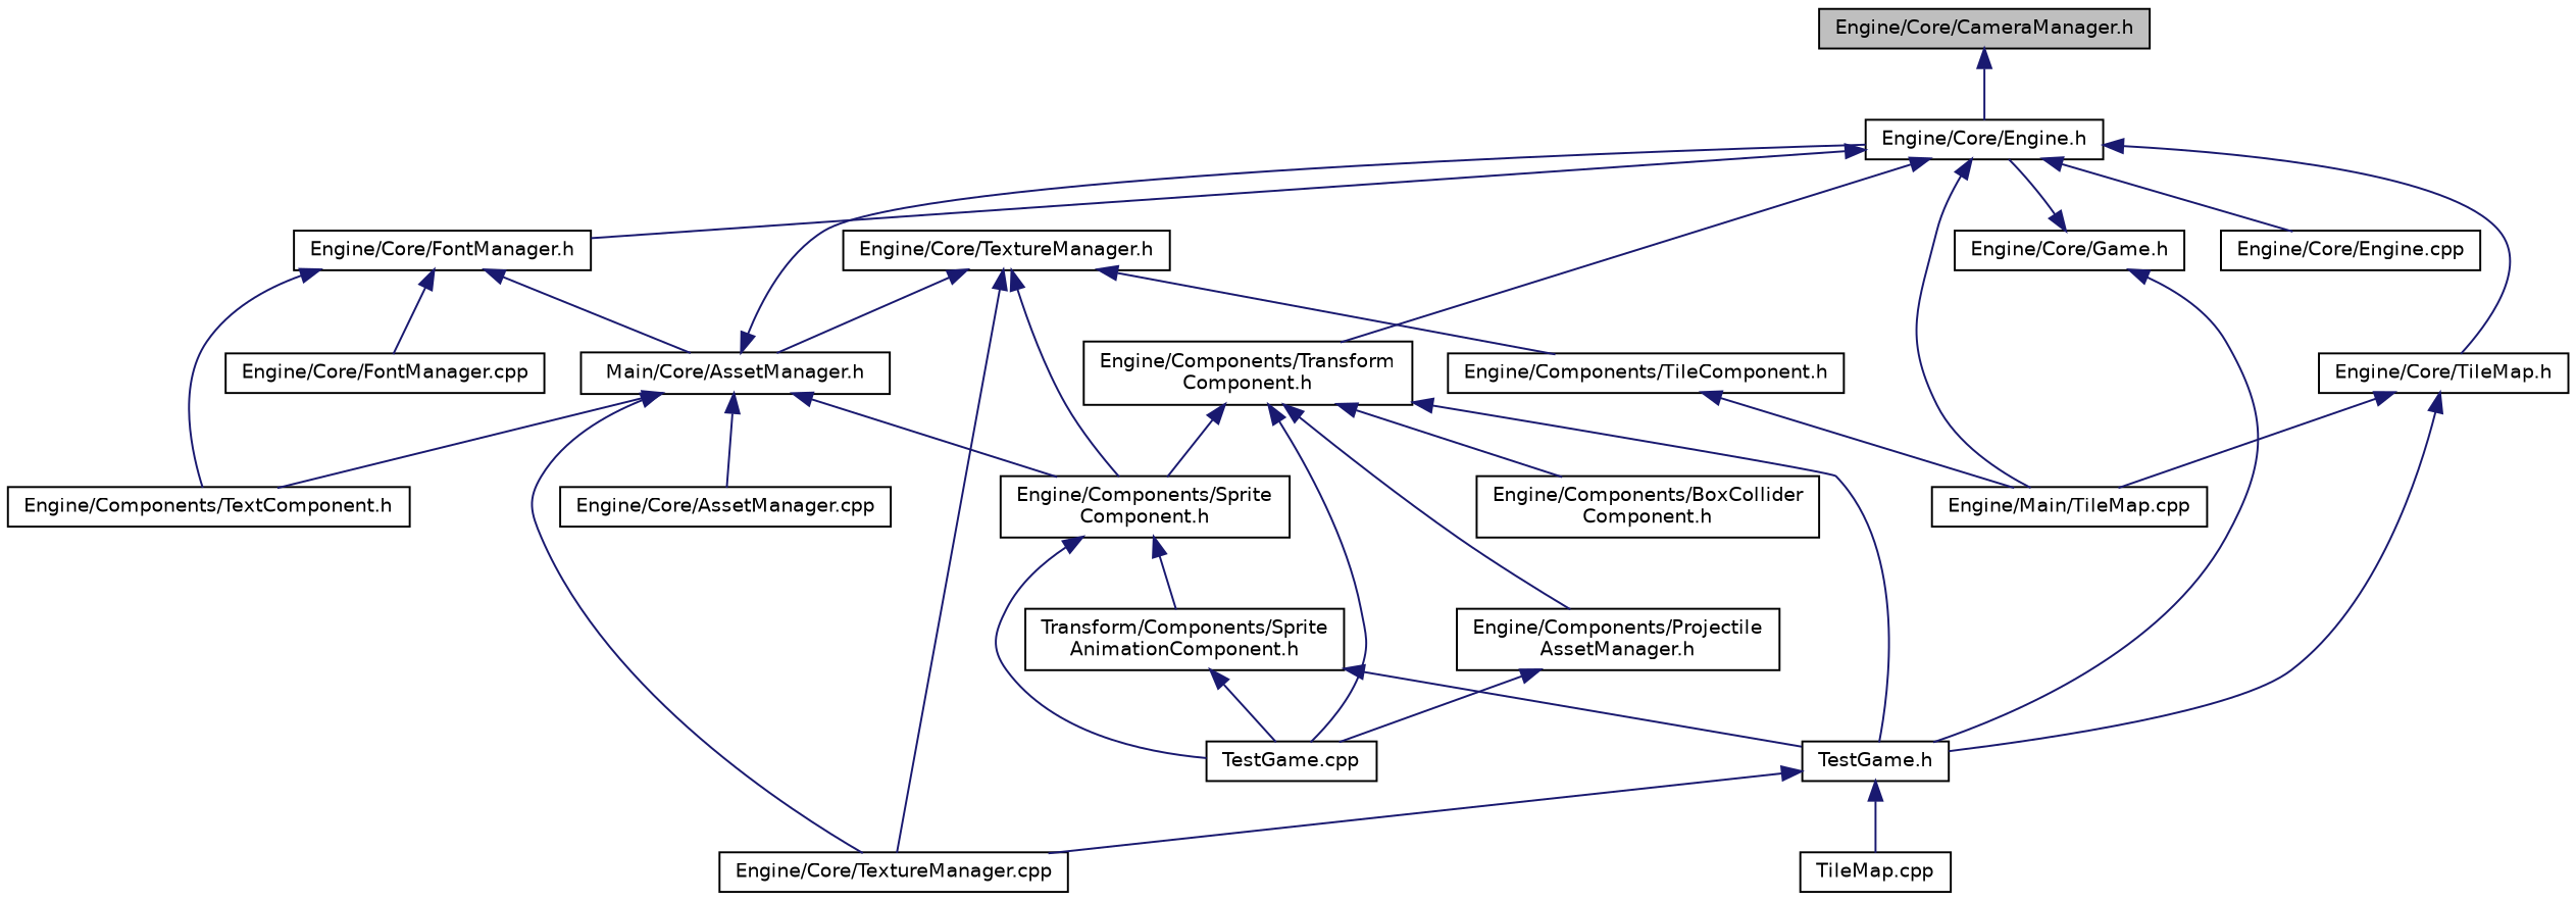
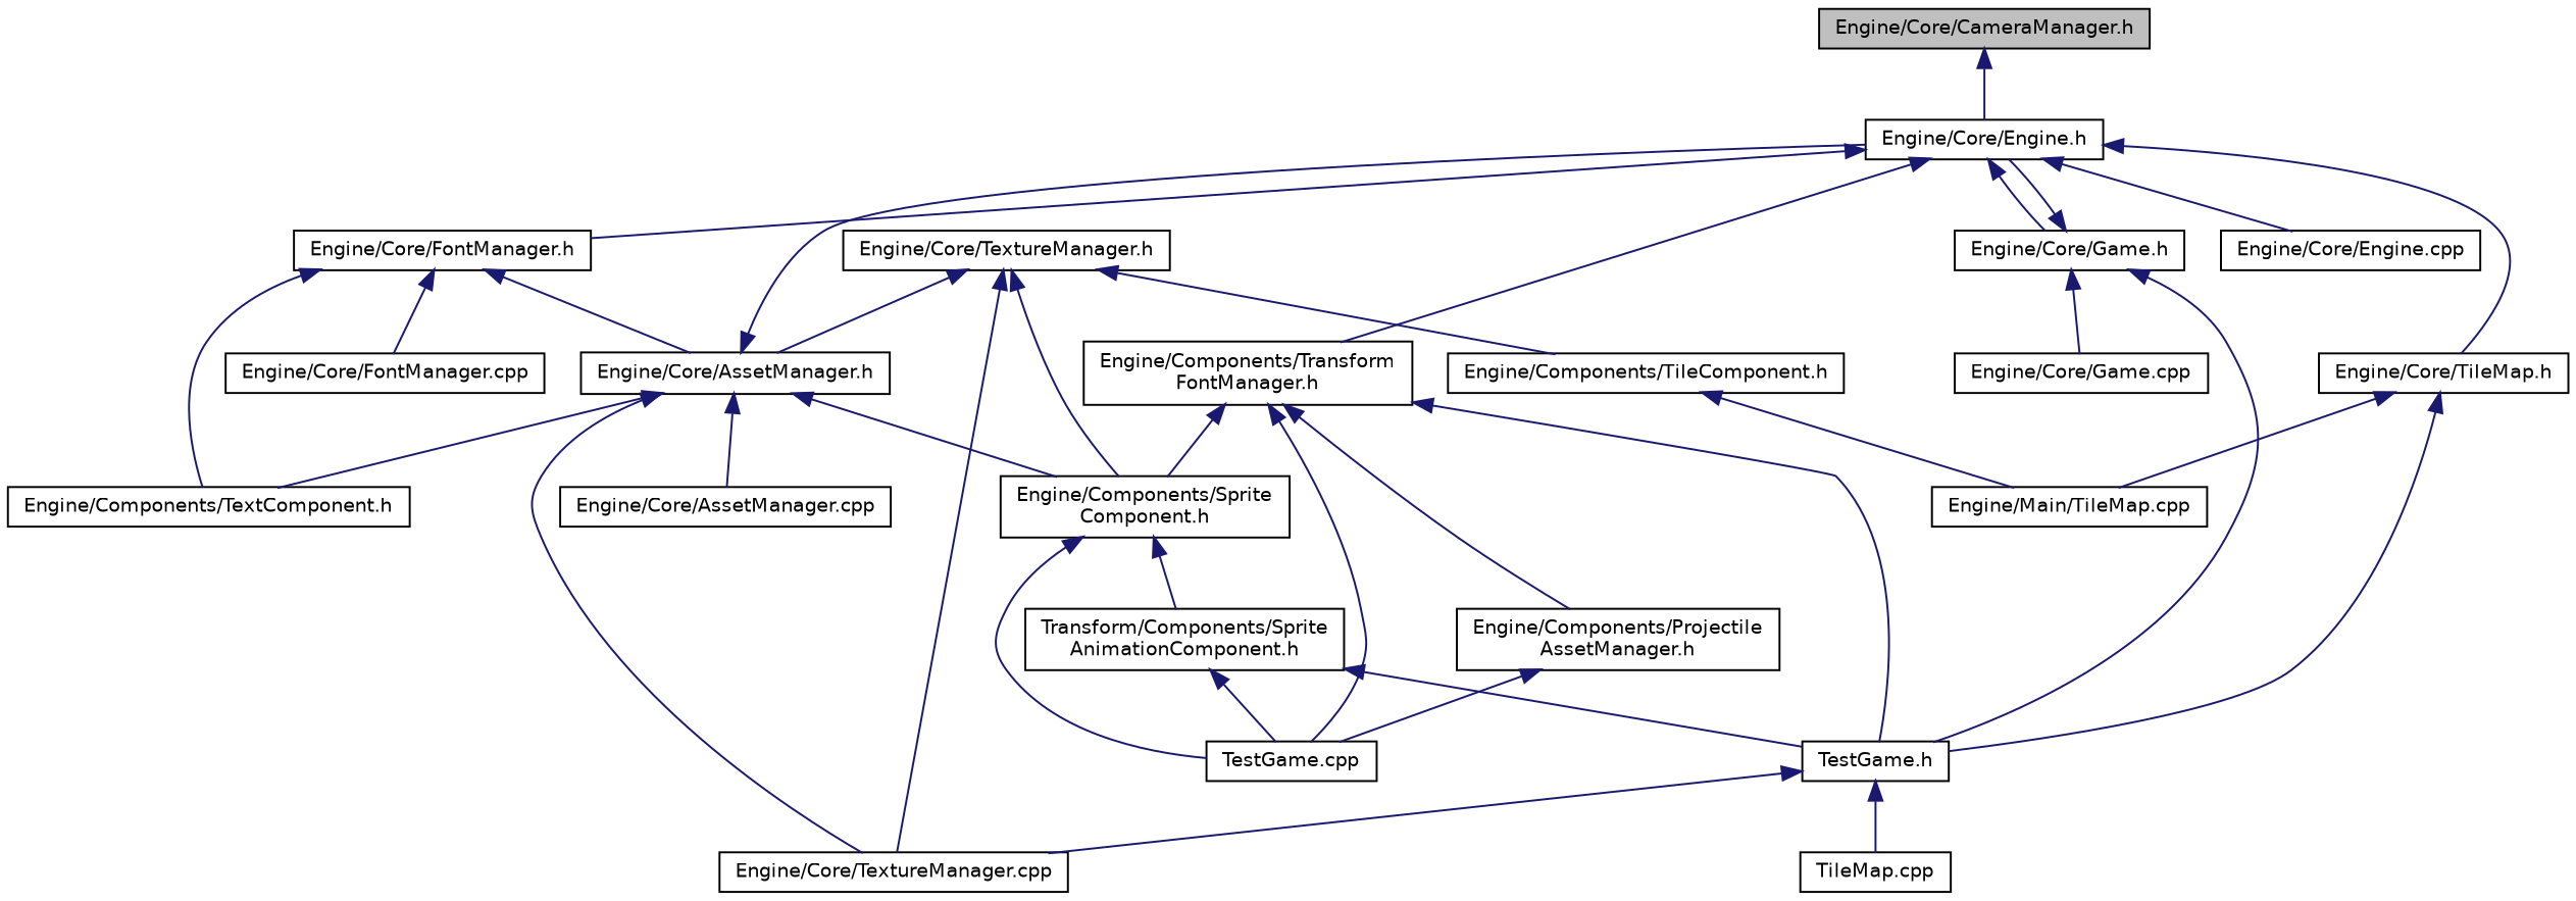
  digraph {
    node [color=black fillcolor=white fontname=Helvetica fontsize=10 shape=record style=filled]
    edge [color=midnightblue dir=back fontname=Helvetica fontsize=10 labelfontname=Helvetica labelfontsize=10 style=solid]
    n1 [fillcolor=grey75 fontcolor=black height=0.2 label="Engine/Core/CameraManager.h" width=0.4]
    n2 [height=0.2 label="Engine/Core/Engine.h" width=0.4]
-   n3 [height=0.2 label="Engine/Components/Transform\lComponent.h" width=0.4]
+   n3 [height=0.2 label="Engine/Components/Transform\lFontManager.h" width=0.4]
    n4 [height=0.2 label="Engine/Core/FontManager.h" width=0.4]
    n5 [height=0.2 label="Engine/Core/Game.h" width=0.4]
    n6 [height=0.2 label="Engine/Core/Engine.cpp" width=0.4]
    n7 [height=0.2 label="Engine/Core/TileMap.h" width=0.4]
-   n8 [height=0.2 label="Engine/Components/BoxCollider\lComponent.h" width=0.4]
    n9 [height=0.2 label="TestGame.cpp" width=0.4]
    n10 [height=0.2 label="Engine/Components/Projectile\lAssetManager.h" width=0.4]
    n11 [height=0.2 label="Engine/Components/Sprite\lComponent.h" width=0.4]
    n12 [height=0.2 label="TestGame.h" width=0.4]
    n13 [height=0.2 label="Engine/Core/TextureManager.h" width=0.4]
-   n14 [height=0.2 label="Main/Core/AssetManager.h" width=0.4]
+   n14 [height=0.2 label="Engine/Core/AssetManager.h" width=0.4]
    n15 [height=0.2 label="Engine/Components/TileComponent.h" width=0.4]
    n16 [height=0.2 label="Engine/Core/TextureManager.cpp" width=0.4]
    n17 [height=0.2 label="Engine/Components/TextComponent.h" width=0.4]
    n18 [height=0.2 label="Engine/Core/FontManager.cpp" width=0.4]
+   n19 [height=0.2 label="Engine/Core/Game.cpp" width=0.4]
    n20 [height=0.2 label="Engine/Main/TileMap.cpp" width=0.4]
    n21 [height=0.2 label="Transform/Components/Sprite\lAnimationComponent.h" width=0.4]
    n22 [height=0.2 label="TileMap.cpp" width=0.4]
    n23 [height=0.2 label="Engine/Core/AssetManager.cpp" width=0.4]
    n1 -> n2
    n2 -> n3
    n2 -> n4
-   n2 -> n20
+   n2 -> n5
    n2 -> n6
    n2 -> n7
-   n3 -> n8
    n3 -> n9
    n3 -> n10
    n3 -> n11
    n3 -> n12
    n4 -> n14
    n4 -> n17
    n4 -> n18
    n5 -> n2
    n5 -> n12
+   n5 -> n19
    n7 -> n12
    n7 -> n20
    n10 -> n9
    n11 -> n9
    n11 -> n21
    n12 -> n16
    n12 -> n22
    n13 -> n11
    n13 -> n14
    n13 -> n15
    n13 -> n16
    n14 -> n2
    n14 -> n11
    n14 -> n16
    n14 -> n17
    n14 -> n23
    n15 -> n20
    n21 -> n9
    n21 -> n12
  }
